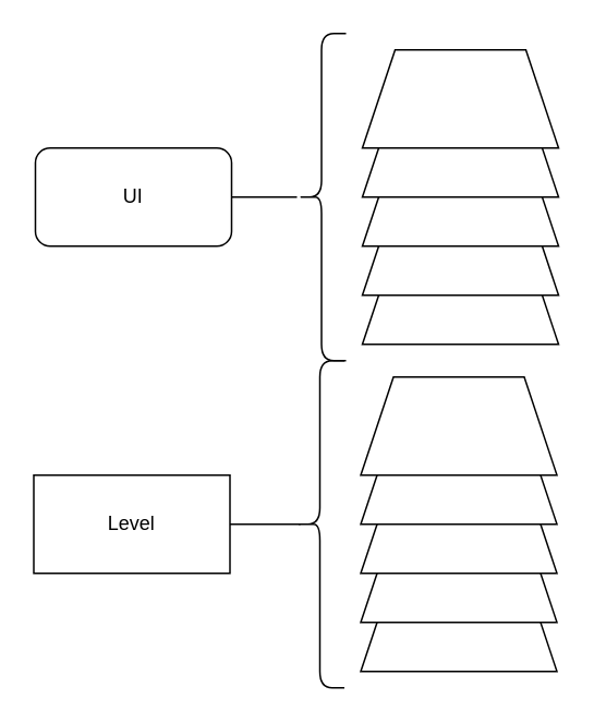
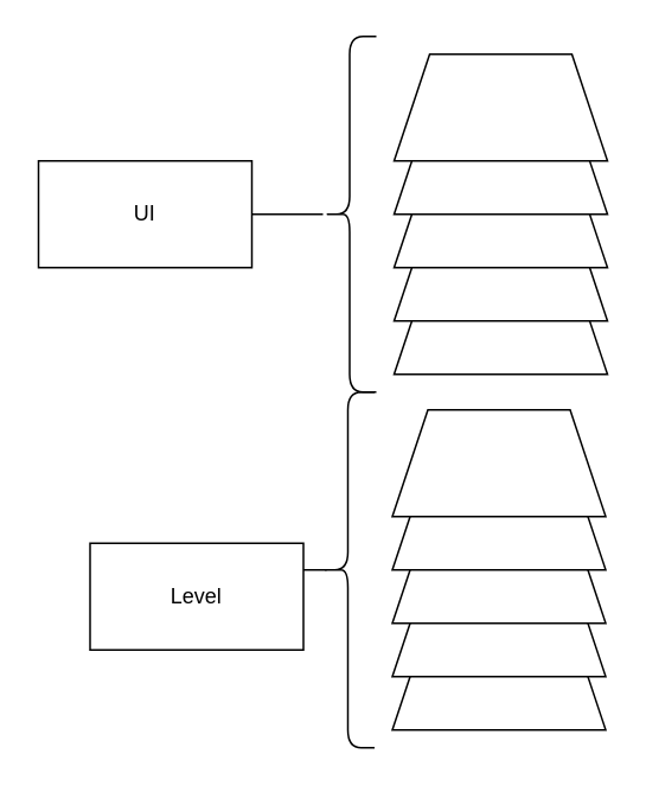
  <mxCell id="0" />
  <mxCell id="1" parent="0" />
  <mxCell id="2" style="edgeStyle=orthogonalEdgeStyle;rounded=0;orthogonalLoop=1;jettySize=auto;html=1;endArrow=none;endFill=0;exitX=0.1;exitY=0.5;exitDx=0;exitDy=0;exitPerimeter=0;" edge="1" parent="1" source="3" target="4"><mxGeometry relative="1" as="geometry" /></mxCell>
  <mxCell id="3" value="" style="shape=curlyBracket;whiteSpace=wrap;html=1;rounded=1;" vertex="1" parent="1"><mxGeometry x="180" y="220" width="30" height="200" as="geometry" /></mxCell>
- <mxCell id="4" value="Level" style="rounded=0;whiteSpace=wrap;html=1;" vertex="1" parent="1"><mxGeometry x="20" y="290" width="120" height="60" as="geometry" /></mxCell>
+ <mxCell id="4" value="Level" style="rounded=0;whiteSpace=wrap;html=1;" vertex="1" parent="1"><mxGeometry x="50" y="305" width="120" height="60" as="geometry" /></mxCell>
  <mxCell id="5" style="edgeStyle=orthogonalEdgeStyle;rounded=0;orthogonalLoop=1;jettySize=auto;html=1;entryX=1;entryY=0.5;entryDx=0;entryDy=0;endArrow=none;endFill=0;" edge="1" parent="1" source="6" target="7"><mxGeometry relative="1" as="geometry" /></mxCell>
  <mxCell id="6" value="" style="shape=curlyBracket;whiteSpace=wrap;html=1;rounded=1;" vertex="1" parent="1"><mxGeometry x="181" y="20" width="30" height="200" as="geometry" /></mxCell>
- <mxCell id="7" value="UI" style="whiteSpace=wrap;html=1;rounded=1;" vertex="1" parent="1"><mxGeometry x="21" y="90" width="120" height="60" as="geometry" /></mxCell>
+ <mxCell id="7" value="UI" style="rounded=0;whiteSpace=wrap;html=1;" vertex="1" parent="1"><mxGeometry x="21" y="90" width="120" height="60" as="geometry" /></mxCell>
  <mxCell id="8" value="" style="shape=trapezoid;perimeter=trapezoidPerimeter;whiteSpace=wrap;html=1;fixedSize=1;" vertex="1" parent="1"><mxGeometry x="220" y="350" width="120" height="60" as="geometry" /></mxCell>
  <mxCell id="9" value="" style="shape=trapezoid;perimeter=trapezoidPerimeter;whiteSpace=wrap;html=1;fixedSize=1;" vertex="1" parent="1"><mxGeometry x="220" y="320" width="120" height="60" as="geometry" /></mxCell>
  <mxCell id="10" value="" style="shape=trapezoid;perimeter=trapezoidPerimeter;whiteSpace=wrap;html=1;fixedSize=1;" vertex="1" parent="1"><mxGeometry x="220" y="290" width="120" height="60" as="geometry" /></mxCell>
  <mxCell id="11" value="" style="shape=trapezoid;perimeter=trapezoidPerimeter;whiteSpace=wrap;html=1;fixedSize=1;" vertex="1" parent="1"><mxGeometry x="220" y="260" width="120" height="60" as="geometry" /></mxCell>
  <mxCell id="12" value="" style="shape=trapezoid;perimeter=trapezoidPerimeter;whiteSpace=wrap;html=1;fixedSize=1;" vertex="1" parent="1"><mxGeometry x="220" y="230" width="120" height="60" as="geometry" /></mxCell>
  <mxCell id="13" value="" style="shape=trapezoid;perimeter=trapezoidPerimeter;whiteSpace=wrap;html=1;fixedSize=1;" vertex="1" parent="1"><mxGeometry x="221" y="150" width="120" height="60" as="geometry" /></mxCell>
  <mxCell id="14" value="" style="shape=trapezoid;perimeter=trapezoidPerimeter;whiteSpace=wrap;html=1;fixedSize=1;" vertex="1" parent="1"><mxGeometry x="221" y="120" width="120" height="60" as="geometry" /></mxCell>
  <mxCell id="15" value="" style="shape=trapezoid;perimeter=trapezoidPerimeter;whiteSpace=wrap;html=1;fixedSize=1;" vertex="1" parent="1"><mxGeometry x="221" y="90" width="120" height="60" as="geometry" /></mxCell>
  <mxCell id="16" value="" style="shape=trapezoid;perimeter=trapezoidPerimeter;whiteSpace=wrap;html=1;fixedSize=1;" vertex="1" parent="1"><mxGeometry x="221" y="60" width="120" height="60" as="geometry" /></mxCell>
  <mxCell id="17" value="" style="shape=trapezoid;perimeter=trapezoidPerimeter;whiteSpace=wrap;html=1;fixedSize=1;" vertex="1" parent="1"><mxGeometry x="221" y="30" width="120" height="60" as="geometry" /></mxCell>
